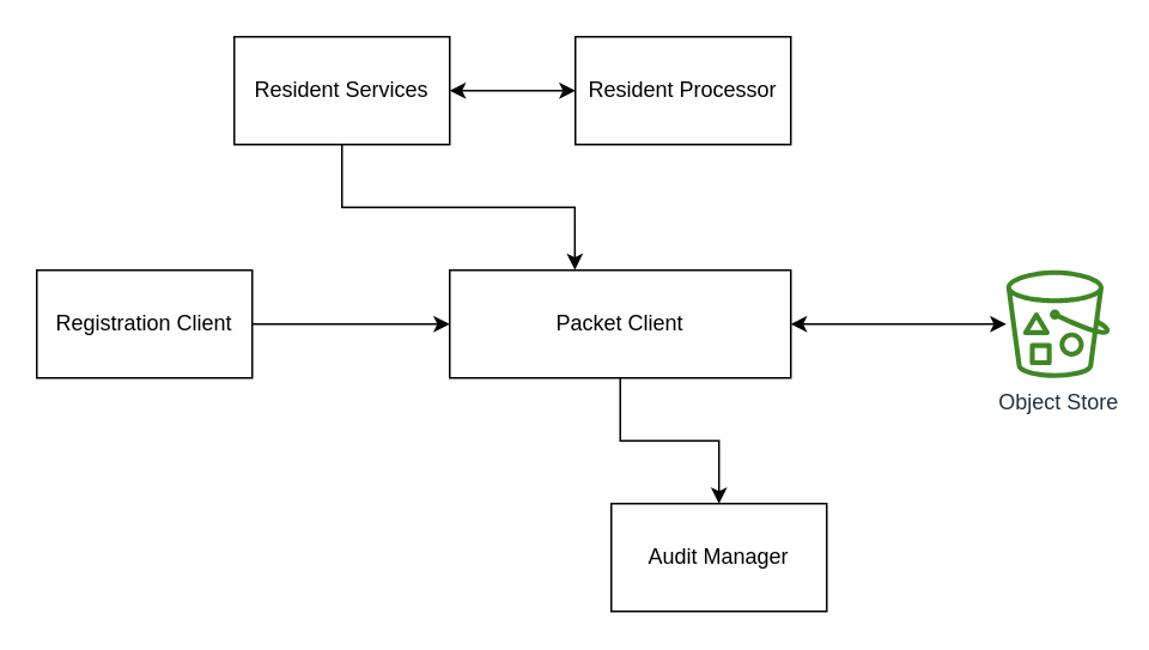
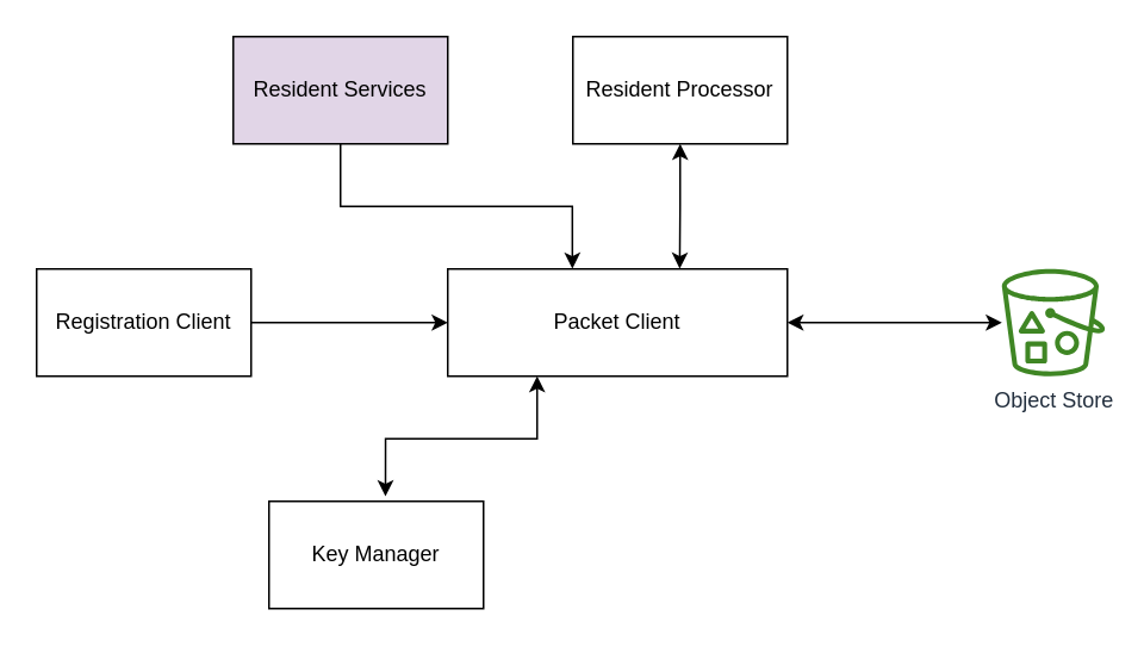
  <mxCell id="0" />
  <mxCell id="1" parent="0" />
- <mxCell id="2" style="edgeStyle=orthogonalEdgeStyle;rounded=0;orthogonalLoop=1;jettySize=auto;html=1;entryX=0.5;entryY=0;entryDx=0;entryDy=0;" edge="1" parent="1" source="5" target="12"><mxGeometry relative="1" as="geometry" /></mxCell>
+ <mxCell id="3" style="edgeStyle=orthogonalEdgeStyle;rounded=0;orthogonalLoop=1;jettySize=auto;html=1;entryX=0.543;entryY=-0.047;entryDx=0;entryDy=0;entryPerimeter=0;startArrow=classic;startFill=1;" edge="1" parent="1" source="5" target="13"><mxGeometry relative="1" as="geometry"><Array as="points"><mxPoint x="300" y="245" /><mxPoint x="215" y="245" /></Array></mxGeometry></mxCell>
  <mxCell id="4" style="edgeStyle=orthogonalEdgeStyle;rounded=0;orthogonalLoop=1;jettySize=auto;html=1;exitX=1;exitY=0.5;exitDx=0;exitDy=0;startArrow=classic;startFill=1;" edge="1" parent="1" source="5" target="14"><mxGeometry relative="1" as="geometry" /></mxCell>
  <mxCell id="5" value="Packet Client" style="rounded=0;whiteSpace=wrap;html=1;" vertex="1" parent="1"><mxGeometry x="250" y="150" width="190" height="60" as="geometry" /></mxCell>
- <mxCell id="6" style="edgeStyle=orthogonalEdgeStyle;rounded=0;orthogonalLoop=1;jettySize=auto;html=1;startArrow=classic;startFill=1;" edge="1" parent="1" source="7" target="11"><mxGeometry relative="1" as="geometry" /></mxCell>
+ <mxCell id="6" style="edgeStyle=orthogonalEdgeStyle;rounded=0;orthogonalLoop=1;jettySize=auto;html=1;entryX=0.683;entryY=-0.003;entryDx=0;entryDy=0;entryPerimeter=0;startArrow=classic;startFill=1;" edge="1" parent="1" source="7" target="5"><mxGeometry relative="1" as="geometry" /></mxCell>
  <mxCell id="7" value="Resident Processor" style="rounded=0;whiteSpace=wrap;html=1;" vertex="1" parent="1"><mxGeometry x="320" y="20" width="120" height="60" as="geometry" /></mxCell>
  <mxCell id="8" style="edgeStyle=orthogonalEdgeStyle;rounded=0;orthogonalLoop=1;jettySize=auto;html=1;exitX=1;exitY=0.5;exitDx=0;exitDy=0;" edge="1" parent="1" source="9" target="5"><mxGeometry relative="1" as="geometry" /></mxCell>
  <mxCell id="9" value="Registration Client" style="rounded=0;whiteSpace=wrap;html=1;" vertex="1" parent="1"><mxGeometry x="20" y="150" width="120" height="60" as="geometry" /></mxCell>
  <mxCell id="10" style="edgeStyle=orthogonalEdgeStyle;rounded=0;orthogonalLoop=1;jettySize=auto;html=1;exitX=0.5;exitY=1;exitDx=0;exitDy=0;entryX=0.367;entryY=-0.003;entryDx=0;entryDy=0;entryPerimeter=0;" edge="1" parent="1" source="11" target="5"><mxGeometry relative="1" as="geometry" /></mxCell>
- <mxCell id="11" value="Resident Services" style="rounded=0;whiteSpace=wrap;html=1;" vertex="1" parent="1"><mxGeometry x="130" y="20" width="120" height="60" as="geometry" /></mxCell>
- <mxCell id="12" value="Audit Manager" style="rounded=0;whiteSpace=wrap;html=1;" vertex="1" parent="1"><mxGeometry x="340" y="280" width="120" height="60" as="geometry" /></mxCell>
+ <mxCell id="11" value="Resident Services" style="rounded=0;whiteSpace=wrap;html=1;fillColor=#e1d5e7;" vertex="1" parent="1"><mxGeometry x="130" y="20" width="120" height="60" as="geometry" /></mxCell>
+ <mxCell id="13" value="Key Manager" style="rounded=0;whiteSpace=wrap;html=1;" vertex="1" parent="1"><mxGeometry x="150" y="280" width="120" height="60" as="geometry" /></mxCell>
  <mxCell id="14" value="Object Store" style="sketch=0;outlineConnect=0;fontColor=#232F3E;gradientColor=none;fillColor=#3F8624;strokeColor=none;dashed=0;verticalLabelPosition=bottom;verticalAlign=top;align=center;html=1;fontSize=12;fontStyle=0;aspect=fixed;pointerEvents=1;shape=mxgraph.aws4.bucket_with_objects;" vertex="1" parent="1"><mxGeometry x="560" y="150" width="57.69" height="60" as="geometry" /></mxCell>
